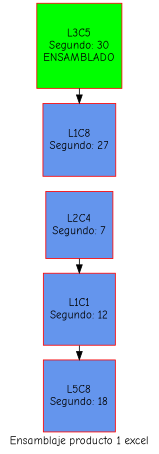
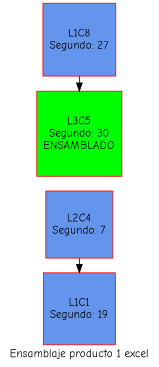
  digraph {
    fontname="Comic Neue"
    label="Ensamblaje producto 1 excel"
    rankdir=LR
    node [color=red fillcolor=cornflowerblue fontname="Comic Neue" shape=square style=filled]
    edge [fontname="Comic Neue"]
    n1 [label="L2C4\nSegundo: 7"]
-   n2 [label="L1C1\nSegundo: 12"]
-   n3 [label="L5C8\nSegundo: 18"]
+   n2 [label="L1C1\nSegundo: 19"]
    n4 [label="L1C8\nSegundo: 27"]
    n5 [fillcolor=green label="L3C5\nSegundo: 30\nENSAMBLADO"]
    subgraph sub_1 {
      rank=same
      n1
      n2
-     n3
      n4
      n5
    }
    n1 -> n2
-   n2 -> n3
-   n5 -> n4
+   n4 -> n5
  }
